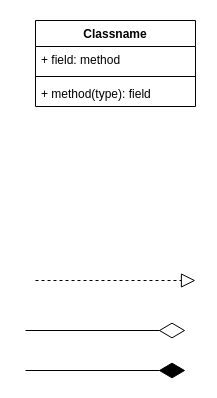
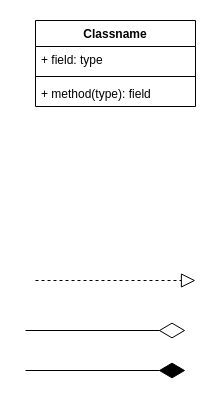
  <mxCell id="0" />
  <mxCell id="1" parent="0" />
  <mxCell id="2" value="Classname" style="swimlane;fontStyle=1;align=center;verticalAlign=top;childLayout=stackLayout;horizontal=1;startSize=26;horizontalStack=0;resizeParent=1;resizeParentMax=0;resizeLast=0;collapsible=1;marginBottom=0;whiteSpace=wrap;html=1;" vertex="1" parent="1"><mxGeometry x="30" y="20" width="160" height="86" as="geometry" /></mxCell>
- <mxCell id="3" value="+ field: method" style="text;strokeColor=none;fillColor=none;align=left;verticalAlign=top;spacingLeft=4;spacingRight=4;overflow=hidden;rotatable=0;points=[[0,0.5],[1,0.5]];portConstraint=eastwest;whiteSpace=wrap;html=1;" vertex="1" parent="2"><mxGeometry y="26" width="160" height="26" as="geometry" /></mxCell>
+ <mxCell id="3" value="+ field: type" style="text;strokeColor=none;fillColor=none;align=left;verticalAlign=top;spacingLeft=4;spacingRight=4;overflow=hidden;rotatable=0;points=[[0,0.5],[1,0.5]];portConstraint=eastwest;whiteSpace=wrap;html=1;" vertex="1" parent="2"><mxGeometry y="26" width="160" height="26" as="geometry" /></mxCell>
  <mxCell id="4" value="" style="line;strokeWidth=1;fillColor=none;align=left;verticalAlign=middle;spacingTop=-1;spacingLeft=3;spacingRight=3;rotatable=0;labelPosition=right;points=[];portConstraint=eastwest;strokeColor=inherit;" vertex="1" parent="2"><mxGeometry y="52" width="160" height="8" as="geometry" /></mxCell>
  <mxCell id="5" value="+ method(type): field" style="text;strokeColor=none;fillColor=none;align=left;verticalAlign=top;spacingLeft=4;spacingRight=4;overflow=hidden;rotatable=0;points=[[0,0.5],[1,0.5]];portConstraint=eastwest;whiteSpace=wrap;html=1;" vertex="1" parent="2"><mxGeometry y="60" width="160" height="26" as="geometry" /></mxCell>
  <mxCell id="6" value="" style="endArrow=diamondThin;endFill=0;endSize=24;html=1;rounded=0;" edge="1" parent="1"><mxGeometry width="160" relative="1" as="geometry"><mxPoint x="20" y="330" as="sourcePoint" /><mxPoint x="180" y="330" as="targetPoint" /></mxGeometry></mxCell>
  <mxCell id="7" value="" style="endArrow=diamondThin;endFill=1;endSize=24;html=1;rounded=0;" edge="1" parent="1"><mxGeometry width="160" relative="1" as="geometry"><mxPoint x="20" y="370" as="sourcePoint" /><mxPoint x="180" y="370" as="targetPoint" /></mxGeometry></mxCell>
  <mxCell id="8" value="" style="endArrow=block;dashed=1;endFill=0;endSize=12;html=1;rounded=0;" edge="1" parent="1"><mxGeometry width="160" relative="1" as="geometry"><mxPoint x="30" y="280" as="sourcePoint" /><mxPoint x="190" y="280" as="targetPoint" /></mxGeometry></mxCell>
